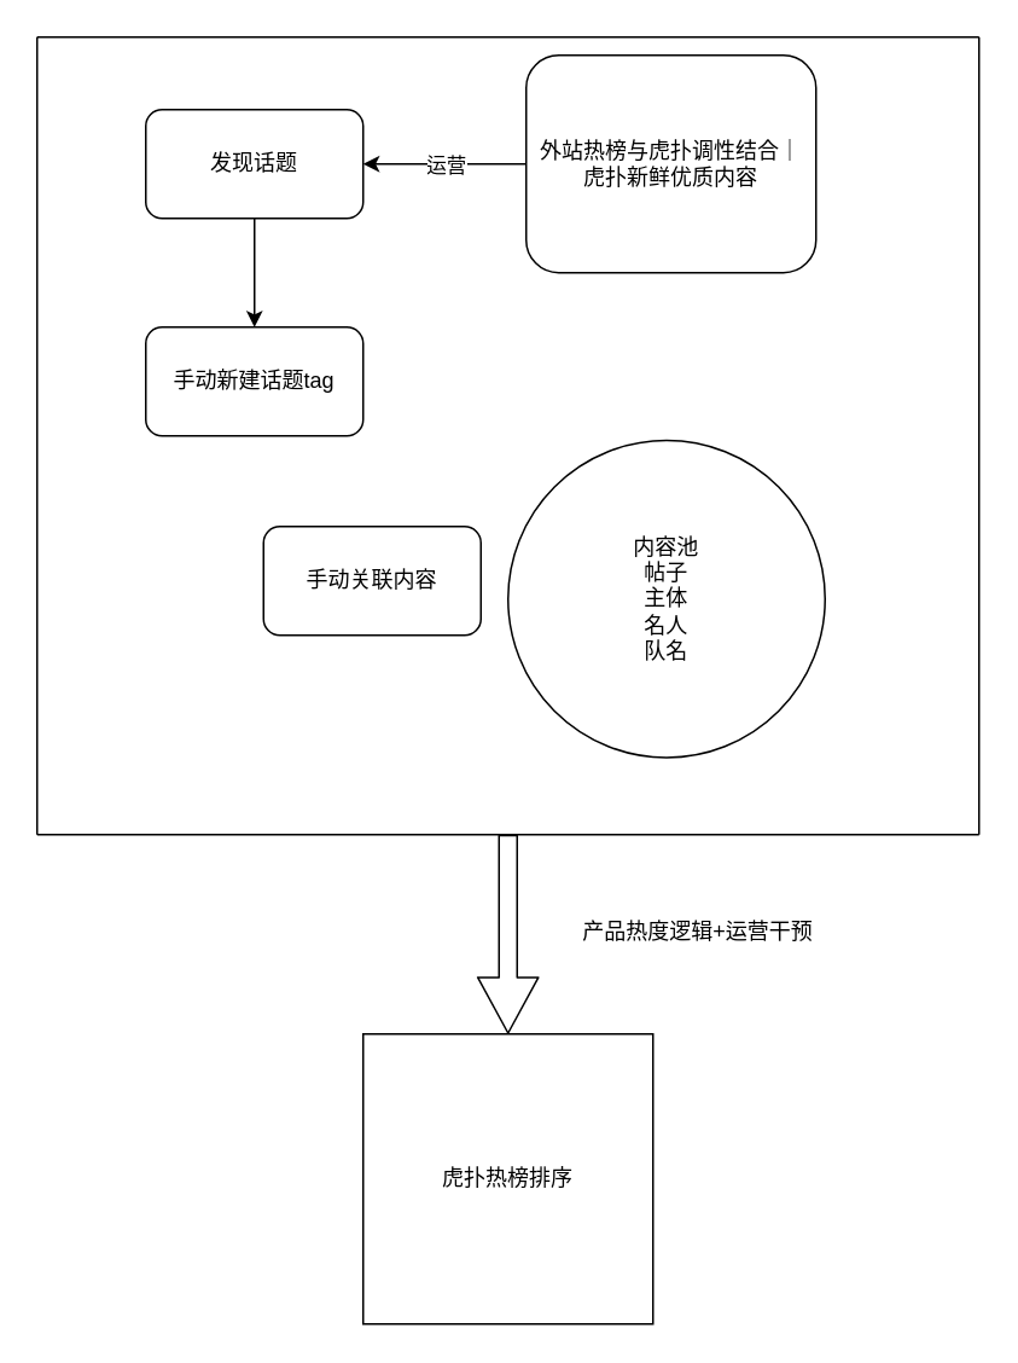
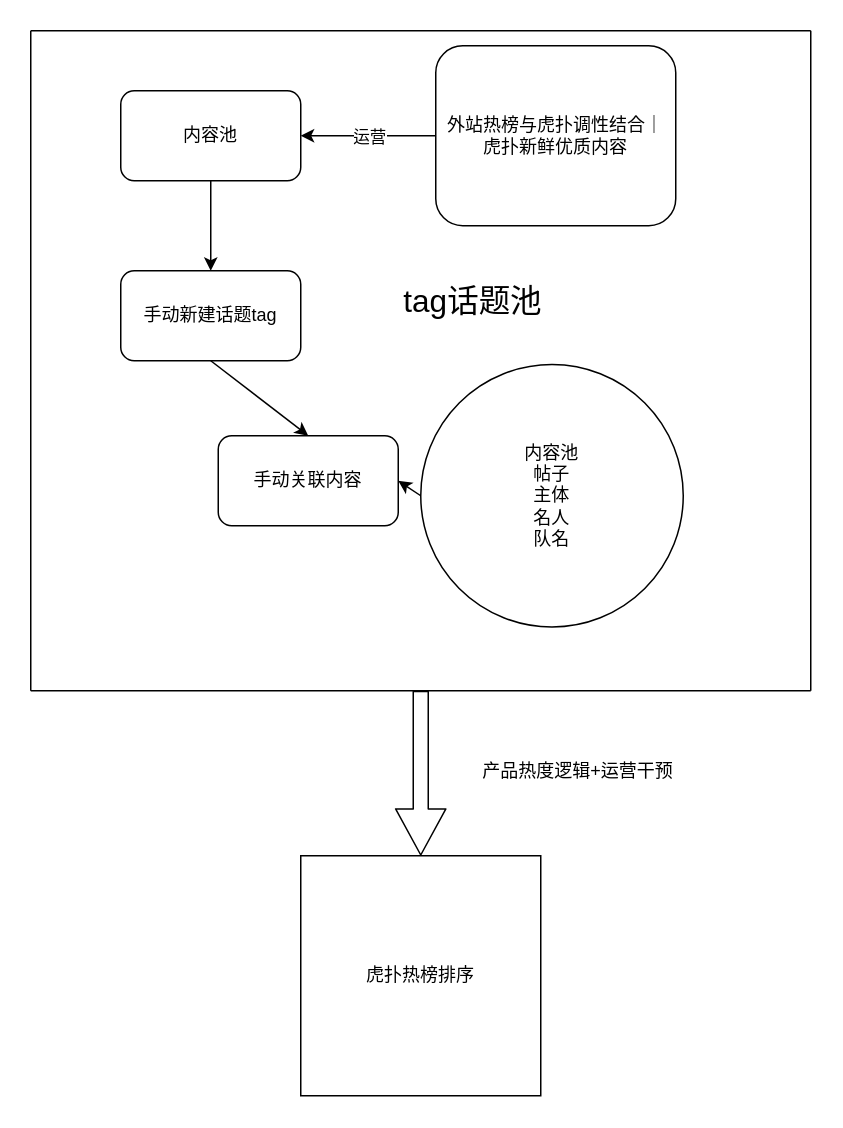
  <mxCell id="0" />
  <mxCell id="1" parent="0" />
- <mxCell id="2" value="发现话题" style="rounded=1;whiteSpace=wrap;html=1;" parent="1" vertex="1"><mxGeometry x="80" y="60" width="120" height="60" as="geometry" /></mxCell>
+ <mxCell id="2" value="内容池" style="rounded=1;whiteSpace=wrap;html=1;" parent="1" vertex="1"><mxGeometry x="80" y="60" width="120" height="60" as="geometry" /></mxCell>
  <mxCell id="3" value="手动新建话题tag" style="rounded=1;whiteSpace=wrap;html=1;" parent="1" vertex="1"><mxGeometry x="80" y="180" width="120" height="60" as="geometry" /></mxCell>
  <mxCell id="4" value="手动关联内容" style="rounded=1;whiteSpace=wrap;html=1;" parent="1" vertex="1"><mxGeometry x="145" y="290" width="120" height="60" as="geometry" /></mxCell>
  <mxCell id="5" value="内容池&lt;br&gt;帖子&lt;br&gt;主体&lt;br&gt;名人&lt;br&gt;队名" style="ellipse;whiteSpace=wrap;html=1;aspect=fixed;" parent="1" vertex="1"><mxGeometry x="280" y="242.5" width="175" height="175" as="geometry" /></mxCell>
+ <mxCell id="6" value="" style="endArrow=classic;html=1;exitX=0;exitY=0.5;exitDx=0;exitDy=0;entryX=1;entryY=0.5;entryDx=0;entryDy=0;" parent="1" source="5" target="4" edge="1"><mxGeometry width="50" height="50" relative="1" as="geometry"><mxPoint x="360" y="280" as="sourcePoint" /><mxPoint x="410" y="230" as="targetPoint" /></mxGeometry></mxCell>
  <mxCell id="7" value="外站热榜与虎扑调性结合｜&lt;br&gt;虎扑新鲜优质内容" style="rounded=1;whiteSpace=wrap;html=1;" parent="1" vertex="1"><mxGeometry x="290" y="30" width="160" height="120" as="geometry" /></mxCell>
  <mxCell id="8" value="" style="endArrow=classic;html=1;exitX=0;exitY=0.5;exitDx=0;exitDy=0;entryX=1;entryY=0.5;entryDx=0;entryDy=0;" parent="1" source="7" target="2" edge="1"><mxGeometry relative="1" as="geometry"><mxPoint x="330" y="240" as="sourcePoint" /><mxPoint x="430" y="240" as="targetPoint" /></mxGeometry></mxCell>
  <mxCell id="9" value="运营" style="edgeLabel;resizable=0;html=1;align=center;verticalAlign=middle;" parent="8" connectable="0" vertex="1"><mxGeometry relative="1" as="geometry" /></mxCell>
  <mxCell id="10" value="" style="endArrow=classic;html=1;exitX=0.5;exitY=1;exitDx=0;exitDy=0;entryX=0.5;entryY=0;entryDx=0;entryDy=0;" parent="1" source="2" target="3" edge="1"><mxGeometry width="50" height="50" relative="1" as="geometry"><mxPoint x="360" y="270" as="sourcePoint" /><mxPoint x="410" y="220" as="targetPoint" /></mxGeometry></mxCell>
+ <mxCell id="11" value="" style="endArrow=classic;html=1;exitX=0.5;exitY=1;exitDx=0;exitDy=0;entryX=0.5;entryY=0;entryDx=0;entryDy=0;" parent="1" source="3" target="4" edge="1"><mxGeometry width="50" height="50" relative="1" as="geometry"><mxPoint x="360" y="270" as="sourcePoint" /><mxPoint x="410" y="220" as="targetPoint" /></mxGeometry></mxCell>
  <mxCell id="12" value="" style="endArrow=none;html=1;" parent="1" edge="1"><mxGeometry width="50" height="50" relative="1" as="geometry"><mxPoint x="20" y="20" as="sourcePoint" /><mxPoint x="20" y="460" as="targetPoint" /></mxGeometry></mxCell>
  <mxCell id="13" value="" style="endArrow=none;html=1;" parent="1" edge="1"><mxGeometry width="50" height="50" relative="1" as="geometry"><mxPoint x="540" y="20" as="sourcePoint" /><mxPoint x="540" y="460" as="targetPoint" /></mxGeometry></mxCell>
  <mxCell id="14" value="" style="endArrow=none;html=1;" parent="1" edge="1"><mxGeometry width="50" height="50" relative="1" as="geometry"><mxPoint x="540" y="460" as="sourcePoint" /><mxPoint x="20" y="460" as="targetPoint" /></mxGeometry></mxCell>
  <mxCell id="15" value="" style="endArrow=none;html=1;" parent="1" edge="1"><mxGeometry width="50" height="50" relative="1" as="geometry"><mxPoint x="540" y="20" as="sourcePoint" /><mxPoint x="20" y="20" as="targetPoint" /></mxGeometry></mxCell>
+ <mxCell id="16" value="&lt;font style=&quot;font-size: 21px&quot;&gt;tag话题池&lt;/font&gt;" style="text;html=1;strokeColor=none;fillColor=none;align=center;verticalAlign=middle;whiteSpace=wrap;rounded=0;" parent="1" vertex="1"><mxGeometry x="210" y="170" width="210" height="60" as="geometry" /></mxCell>
  <mxCell id="17" value="虎扑热榜排序" style="whiteSpace=wrap;html=1;aspect=fixed;" parent="1" vertex="1"><mxGeometry x="200" y="570" width="160" height="160" as="geometry" /></mxCell>
  <mxCell id="18" value="" style="shape=flexArrow;endArrow=classic;html=1;endWidth=22.5;endSize=9.9;entryX=0.5;entryY=0;entryDx=0;entryDy=0;" parent="1" target="17" edge="1"><mxGeometry width="50" height="50" relative="1" as="geometry"><mxPoint x="280" y="460" as="sourcePoint" /><mxPoint x="420" y="530" as="targetPoint" /></mxGeometry></mxCell>
  <mxCell id="19" value="产品热度逻辑+运营干预" style="text;html=1;strokeColor=none;fillColor=none;align=center;verticalAlign=middle;whiteSpace=wrap;rounded=0;" parent="1" vertex="1"><mxGeometry x="230" y="504" width="310" height="20" as="geometry" /></mxCell>
